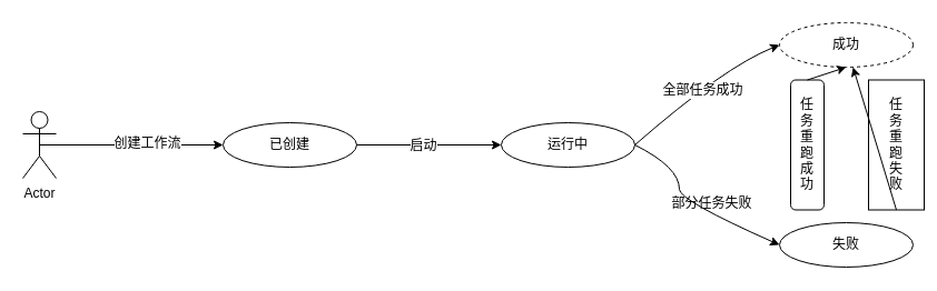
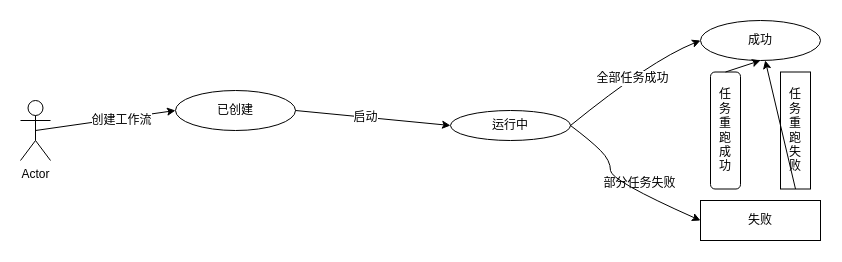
  <mxCell id="0" />
  <mxCell id="1" parent="0" />
  <mxCell id="2" value="Actor" style="shape=umlActor;verticalLabelPosition=bottom;labelBackgroundColor=#ffffff;verticalAlign=top;html=1;outlineConnect=0;" vertex="1" parent="1"><mxGeometry x="20" y="100" width="30" height="60" as="geometry" /></mxCell>
  <mxCell id="3" value="" style="endArrow=classic;html=1;exitX=0.5;exitY=0.5;exitDx=0;exitDy=0;exitPerimeter=0;entryX=0;entryY=0.5;entryDx=0;entryDy=0;entryPerimeter=0;" edge="1" parent="1" source="2" target="5"><mxGeometry width="50" height="50" relative="1" as="geometry"><mxPoint x="150" y="180" as="sourcePoint" /><mxPoint x="210" y="130" as="targetPoint" /></mxGeometry></mxCell>
  <mxCell id="4" value="创建工作流" style="text;html=1;align=center;verticalAlign=middle;resizable=0;points=[];labelBackgroundColor=#ffffff;" vertex="1" connectable="0" parent="3"><mxGeometry x="-0.173" y="2" relative="1" as="geometry"><mxPoint x="28" as="offset" /></mxGeometry></mxCell>
- <mxCell id="5" value="已创建" style="ellipse;whiteSpace=wrap;html=1;" vertex="1" parent="1"><mxGeometry x="200" y="110" width="120" height="40" as="geometry" /></mxCell>
- <mxCell id="6" value="运行中" style="ellipse;whiteSpace=wrap;html=1;" vertex="1" parent="1"><mxGeometry x="450" y="110" width="120" height="40" as="geometry" /></mxCell>
+ <mxCell id="5" value="已创建" style="ellipse;whiteSpace=wrap;html=1;" vertex="1" parent="1"><mxGeometry x="175" y="90" width="120" height="40" as="geometry" /></mxCell>
+ <mxCell id="6" value="运行中" style="ellipse;whiteSpace=wrap;html=1;" vertex="1" parent="1"><mxGeometry x="450" y="110" width="120" height="30" as="geometry" /></mxCell>
  <mxCell id="7" value="" style="endArrow=classic;html=1;exitX=1;exitY=0.5;exitDx=0;exitDy=0;entryX=0;entryY=0.5;entryDx=0;entryDy=0;" edge="1" parent="1" source="5" target="6"><mxGeometry width="50" height="50" relative="1" as="geometry"><mxPoint x="380" y="250" as="sourcePoint" /><mxPoint x="430" y="200" as="targetPoint" /></mxGeometry></mxCell>
  <mxCell id="8" value="启动" style="text;html=1;align=center;verticalAlign=middle;resizable=0;points=[];labelBackgroundColor=#ffffff;" vertex="1" connectable="0" parent="7"><mxGeometry x="-0.163" relative="1" as="geometry"><mxPoint x="5" as="offset" /></mxGeometry></mxCell>
- <mxCell id="9" value="成功" style="ellipse;whiteSpace=wrap;html=1;dashed=1;" vertex="1" parent="1"><mxGeometry x="700" y="20" width="120" height="40" as="geometry" /></mxCell>
- <mxCell id="10" value="失败" style="ellipse;whiteSpace=wrap;html=1;" vertex="1" parent="1"><mxGeometry x="700" y="200" width="120" height="40" as="geometry" /></mxCell>
+ <mxCell id="9" value="成功" style="ellipse;whiteSpace=wrap;html=1;" vertex="1" parent="1"><mxGeometry x="700" y="20" width="120" height="40" as="geometry" /></mxCell>
+ <mxCell id="10" value="失败" style="whiteSpace=wrap;html=1;rounded=0;" vertex="1" parent="1"><mxGeometry x="700" y="200" width="120" height="40" as="geometry" /></mxCell>
  <mxCell id="11" value="" style="curved=1;endArrow=classic;html=1;entryX=0;entryY=0.5;entryDx=0;entryDy=0;exitX=1;exitY=0.5;exitDx=0;exitDy=0;" edge="1" parent="1" source="6" target="9"><mxGeometry width="50" height="50" relative="1" as="geometry"><mxPoint x="560" y="270" as="sourcePoint" /><mxPoint x="610" y="220" as="targetPoint" /><Array as="points"><mxPoint x="650" y="60" /></Array></mxGeometry></mxCell>
  <mxCell id="12" value="全部任务成功" style="text;html=1;align=center;verticalAlign=middle;resizable=0;points=[];labelBackgroundColor=#ffffff;" vertex="1" connectable="0" parent="11"><mxGeometry x="-0.023" y="-2" relative="1" as="geometry"><mxPoint as="offset" /></mxGeometry></mxCell>
  <mxCell id="13" value="" style="curved=1;endArrow=classic;html=1;exitX=1;exitY=0.5;exitDx=0;exitDy=0;entryX=0;entryY=0.5;entryDx=0;entryDy=0;" edge="1" parent="1" source="6" target="10"><mxGeometry width="50" height="50" relative="1" as="geometry"><mxPoint x="550" y="250" as="sourcePoint" /><mxPoint x="600" y="200" as="targetPoint" /><Array as="points"><mxPoint x="590" y="140" /><mxPoint x="610" y="160" /><mxPoint x="610" y="180" /></Array></mxGeometry></mxCell>
  <mxCell id="14" value="部分任务失败" style="text;html=1;align=center;verticalAlign=middle;resizable=0;points=[];autosize=1;" vertex="1" parent="1"><mxGeometry x="594" y="173" width="90" height="20" as="geometry" /></mxCell>
- <mxCell id="15" value="任&lt;br&gt;务&lt;br&gt;重&lt;br&gt;跑&lt;br&gt;失&lt;br&gt;败" style="rounded=0;whiteSpace=wrap;html=1;" vertex="1" parent="1"><mxGeometry x="780" y="71.5" width="50" height="117" as="geometry" /></mxCell>
+ <mxCell id="15" value="任&lt;br&gt;务&lt;br&gt;重&lt;br&gt;跑&lt;br&gt;失&lt;br&gt;败" style="rounded=0;whiteSpace=wrap;html=1;" vertex="1" parent="1"><mxGeometry x="780" y="71.5" width="30" height="117" as="geometry" /></mxCell>
  <mxCell id="16" value="任&lt;br&gt;务&lt;br&gt;重&lt;br&gt;跑&lt;br&gt;成&lt;br&gt;功" style="whiteSpace=wrap;html=1;rounded=1;" vertex="1" parent="1"><mxGeometry x="710" y="71.5" width="30" height="117" as="geometry" /></mxCell>
  <mxCell id="17" value="" style="endArrow=classic;html=1;exitX=0.5;exitY=0;exitDx=0;exitDy=0;entryX=0.5;entryY=1;entryDx=0;entryDy=0;" edge="1" parent="1" source="16" target="9"><mxGeometry width="50" height="50" relative="1" as="geometry"><mxPoint x="850" y="30" as="sourcePoint" /><mxPoint x="900" y="-20" as="targetPoint" /></mxGeometry></mxCell>
  <mxCell id="18" value="" style="endArrow=classic;html=1;exitX=0.5;exitY=1;exitDx=0;exitDy=0;" edge="1" parent="1" source="15" target="9"><mxGeometry width="50" height="50" relative="1" as="geometry"><mxPoint x="880" y="230" as="sourcePoint" /><mxPoint x="930" y="180" as="targetPoint" /></mxGeometry></mxCell>
